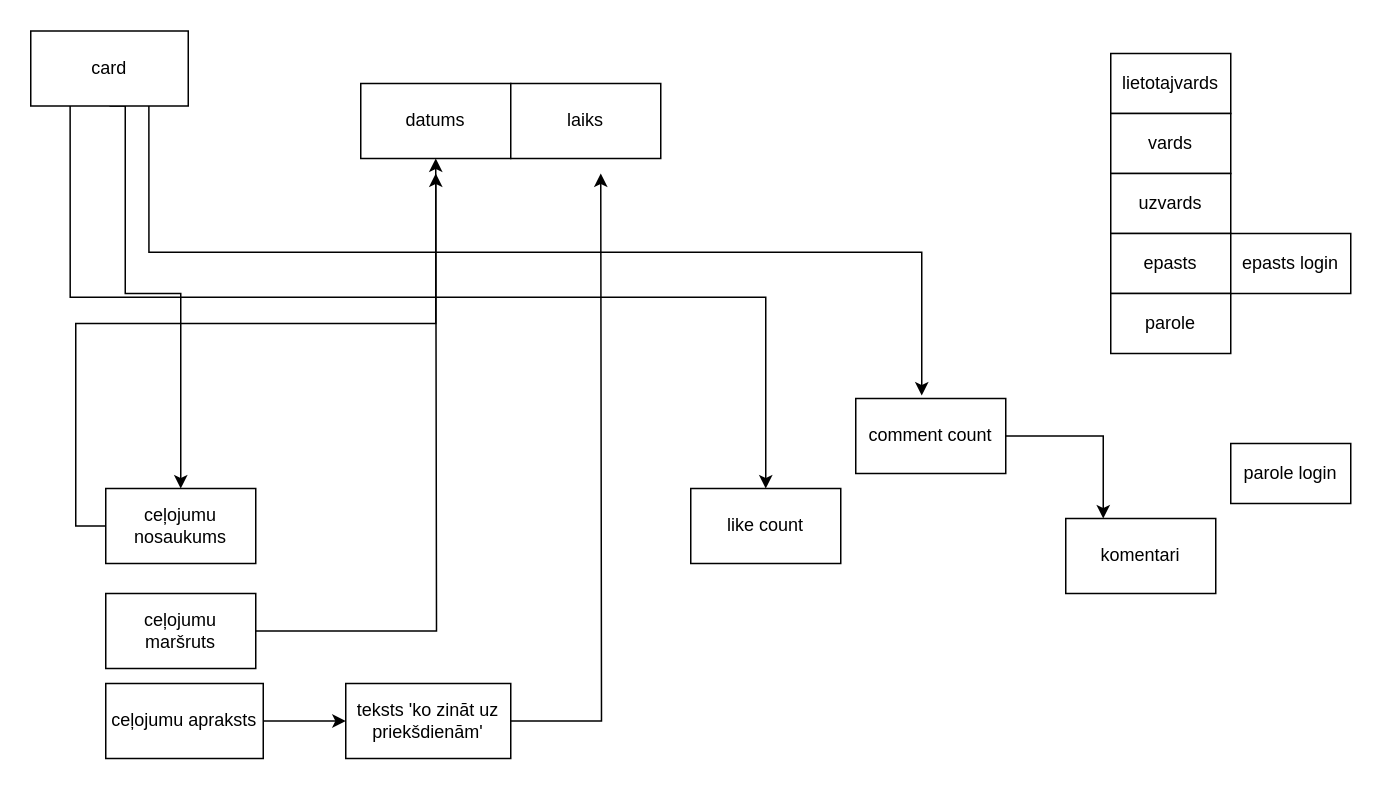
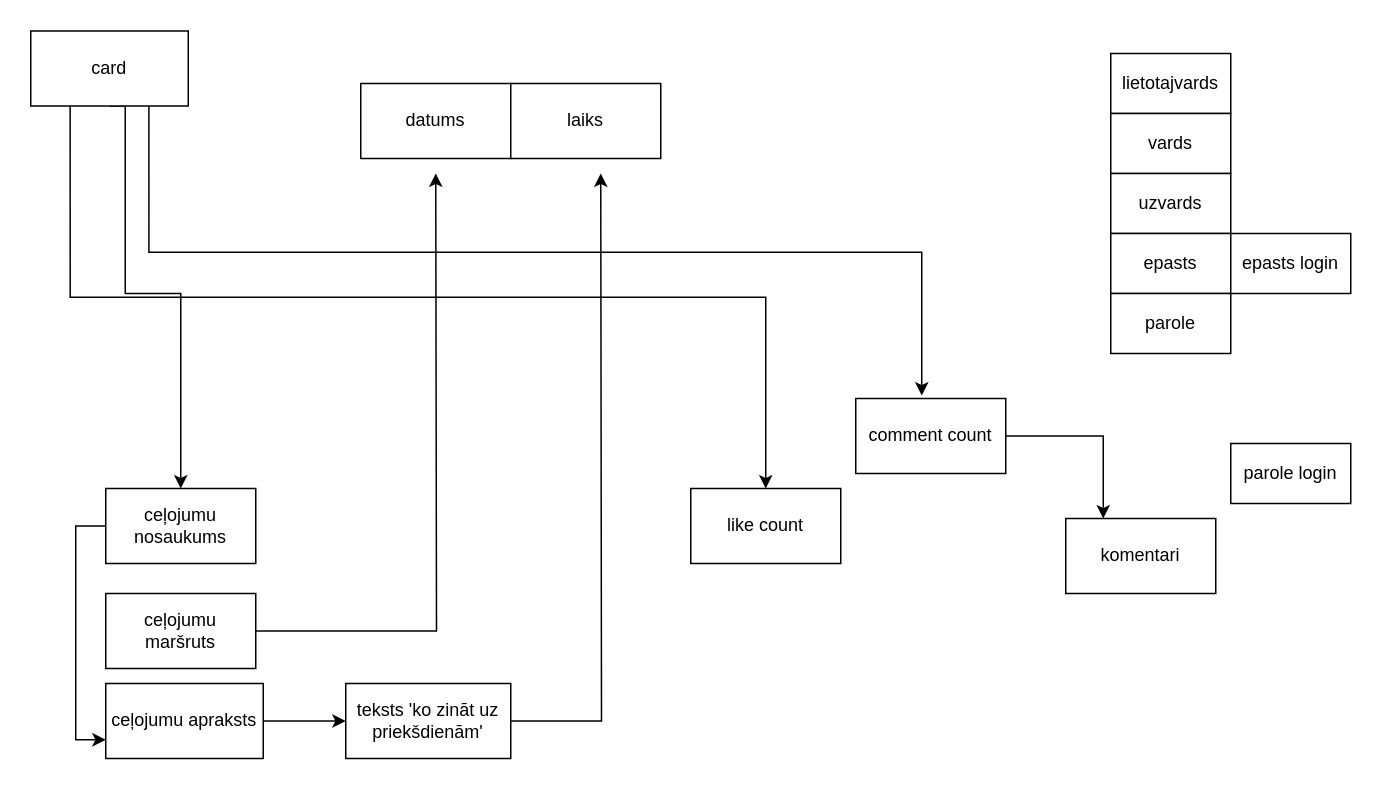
  <mxCell id="0" />
  <mxCell id="1" parent="0" />
- <mxCell id="2" style="edgeStyle=orthogonalEdgeStyle;rounded=0;orthogonalLoop=1;jettySize=auto;html=1;exitX=0;exitY=0.5;exitDx=0;exitDy=0;" edge="1" parent="1" source="3" target="12"><mxGeometry relative="1" as="geometry" /></mxCell>
+ <mxCell id="2" style="edgeStyle=orthogonalEdgeStyle;rounded=0;orthogonalLoop=1;jettySize=auto;html=1;exitX=0;exitY=0.5;exitDx=0;exitDy=0;entryX=0;entryY=0.75;entryDx=0;entryDy=0;" edge="1" parent="1" source="3" target="20"><mxGeometry relative="1" as="geometry" /></mxCell>
  <mxCell id="3" value="ceļojumu nosaukums" style="rounded=0;whiteSpace=wrap;html=1;" vertex="1" parent="1"><mxGeometry x="70" y="325" width="100" height="50" as="geometry" /></mxCell>
  <mxCell id="4" value="lietotajvards" style="rounded=0;whiteSpace=wrap;html=1;" vertex="1" parent="1"><mxGeometry x="740" y="35" width="80" height="40" as="geometry" /></mxCell>
  <mxCell id="5" value="vards" style="rounded=0;whiteSpace=wrap;html=1;" vertex="1" parent="1"><mxGeometry x="740" y="75" width="80" height="40" as="geometry" /></mxCell>
  <mxCell id="6" value="uzvards" style="rounded=0;whiteSpace=wrap;html=1;" vertex="1" parent="1"><mxGeometry x="740" y="115" width="80" height="40" as="geometry" /></mxCell>
  <mxCell id="7" value="epasts" style="rounded=0;whiteSpace=wrap;html=1;" vertex="1" parent="1"><mxGeometry x="740" y="155" width="80" height="40" as="geometry" /></mxCell>
  <mxCell id="8" value="parole" style="rounded=0;whiteSpace=wrap;html=1;" vertex="1" parent="1"><mxGeometry x="740" y="195" width="80" height="40" as="geometry" /></mxCell>
  <mxCell id="9" value="epasts login" style="rounded=0;whiteSpace=wrap;html=1;" vertex="1" parent="1"><mxGeometry x="820" y="155" width="80" height="40" as="geometry" /></mxCell>
  <mxCell id="10" value="parole login" style="rounded=0;whiteSpace=wrap;html=1;" vertex="1" parent="1"><mxGeometry x="820" y="295" width="80" height="40" as="geometry" /></mxCell>
  <mxCell id="11" value="komentari" style="rounded=0;whiteSpace=wrap;html=1;" vertex="1" parent="1"><mxGeometry x="710" y="345" width="100" height="50" as="geometry" /></mxCell>
  <mxCell id="12" value="datums" style="rounded=0;whiteSpace=wrap;html=1;" vertex="1" parent="1"><mxGeometry x="240" y="55" width="100" height="50" as="geometry" /></mxCell>
  <mxCell id="13" style="edgeStyle=orthogonalEdgeStyle;rounded=0;orthogonalLoop=1;jettySize=auto;html=1;" edge="1" parent="1" source="14"><mxGeometry relative="1" as="geometry"><mxPoint x="290" y="115" as="targetPoint" /></mxGeometry></mxCell>
  <mxCell id="14" value="ceļojumu maršruts" style="rounded=0;whiteSpace=wrap;html=1;" vertex="1" parent="1"><mxGeometry x="70" y="395" width="100" height="50" as="geometry" /></mxCell>
  <mxCell id="15" style="edgeStyle=orthogonalEdgeStyle;rounded=0;orthogonalLoop=1;jettySize=auto;html=1;exitX=0.5;exitY=1;exitDx=0;exitDy=0;entryX=0.5;entryY=0;entryDx=0;entryDy=0;" edge="1" parent="1" source="18" target="3"><mxGeometry relative="1" as="geometry"><Array as="points"><mxPoint x="83" y="195" /><mxPoint x="120" y="195" /></Array></mxGeometry></mxCell>
  <mxCell id="16" style="edgeStyle=orthogonalEdgeStyle;rounded=0;orthogonalLoop=1;jettySize=auto;html=1;exitX=0.75;exitY=1;exitDx=0;exitDy=0;entryX=0.44;entryY=-0.04;entryDx=0;entryDy=0;entryPerimeter=0;" edge="1" parent="1" source="18" target="25"><mxGeometry relative="1" as="geometry" /></mxCell>
  <mxCell id="17" style="edgeStyle=orthogonalEdgeStyle;rounded=0;orthogonalLoop=1;jettySize=auto;html=1;exitX=0.25;exitY=1;exitDx=0;exitDy=0;" edge="1" parent="1" source="18" target="26"><mxGeometry relative="1" as="geometry" /></mxCell>
  <mxCell id="18" value="card" style="rounded=0;whiteSpace=wrap;html=1;" vertex="1" parent="1"><mxGeometry x="20" y="20" width="105" height="50" as="geometry" /></mxCell>
  <mxCell id="19" style="edgeStyle=orthogonalEdgeStyle;rounded=0;orthogonalLoop=1;jettySize=auto;html=1;entryX=0;entryY=0.5;entryDx=0;entryDy=0;" edge="1" parent="1" source="20" target="23"><mxGeometry relative="1" as="geometry" /></mxCell>
  <mxCell id="20" value="ceļojumu apraksts" style="rounded=0;whiteSpace=wrap;html=1;" vertex="1" parent="1"><mxGeometry x="70" y="455" width="105" height="50" as="geometry" /></mxCell>
  <mxCell id="21" value="laiks" style="rounded=0;whiteSpace=wrap;html=1;" vertex="1" parent="1"><mxGeometry x="340" y="55" width="100" height="50" as="geometry" /></mxCell>
  <mxCell id="22" style="edgeStyle=orthogonalEdgeStyle;rounded=0;orthogonalLoop=1;jettySize=auto;html=1;" edge="1" parent="1" source="23"><mxGeometry relative="1" as="geometry"><mxPoint x="400" y="115" as="targetPoint" /></mxGeometry></mxCell>
  <mxCell id="23" value="teksts 'ko zināt uz priekšdienām'" style="rounded=0;whiteSpace=wrap;html=1;" vertex="1" parent="1"><mxGeometry x="230" y="455" width="110" height="50" as="geometry" /></mxCell>
  <mxCell id="24" style="edgeStyle=orthogonalEdgeStyle;rounded=0;orthogonalLoop=1;jettySize=auto;html=1;exitX=1;exitY=0.5;exitDx=0;exitDy=0;entryX=0.25;entryY=0;entryDx=0;entryDy=0;" edge="1" parent="1" source="25" target="11"><mxGeometry relative="1" as="geometry" /></mxCell>
  <mxCell id="25" value="comment count" style="rounded=0;whiteSpace=wrap;html=1;" vertex="1" parent="1"><mxGeometry x="570" y="265" width="100" height="50" as="geometry" /></mxCell>
  <mxCell id="26" value="like count" style="rounded=0;whiteSpace=wrap;html=1;" vertex="1" parent="1"><mxGeometry x="460" y="325" width="100" height="50" as="geometry" /></mxCell>
